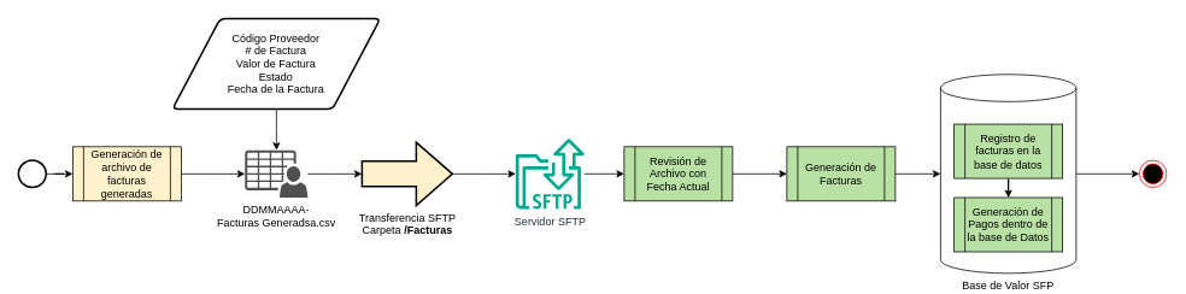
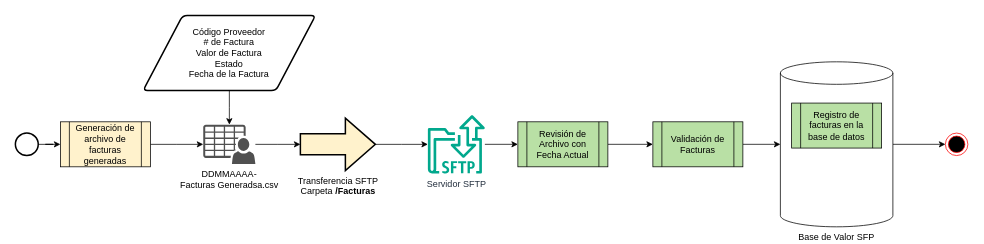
  <mxCell id="0" />
  <mxCell id="1" parent="0" />
  <mxCell id="2" style="edgeStyle=orthogonalEdgeStyle;rounded=0;orthogonalLoop=1;jettySize=auto;html=1;" parent="1" source="9" target="4" edge="1"><mxGeometry relative="1" as="geometry"><mxPoint x="360" y="190" as="sourcePoint" /></mxGeometry></mxCell>
  <mxCell id="3" style="edgeStyle=orthogonalEdgeStyle;rounded=0;orthogonalLoop=1;jettySize=auto;html=1;" parent="1" source="4" target="8" edge="1"><mxGeometry relative="1" as="geometry"><mxPoint x="550" y="190" as="targetPoint" /></mxGeometry></mxCell>
  <mxCell id="4" value="Transferencia SFTP&lt;div&gt;Carpeta &lt;b&gt;/Facturas&lt;/b&gt;&lt;/div&gt;" style="verticalLabelPosition=bottom;verticalAlign=top;html=1;strokeWidth=2;shape=mxgraph.arrows2.arrow;dy=0.6;dx=40;notch=0;fillColor=#FFF2CC;" parent="1" vertex="1"><mxGeometry x="400" y="156.75" width="100" height="70" as="geometry" /></mxCell>
  <mxCell id="5" style="edgeStyle=orthogonalEdgeStyle;rounded=0;orthogonalLoop=1;jettySize=auto;html=1;" parent="1" source="6" target="9" edge="1"><mxGeometry relative="1" as="geometry"><mxPoint x="310" y="160" as="targetPoint" /></mxGeometry></mxCell>
  <mxCell id="6" value="&lt;div&gt;Código Proveedor&lt;/div&gt;&lt;div&gt;# de Factura&lt;/div&gt;&lt;div&gt;&lt;span style=&quot;background-color: initial;&quot;&gt;Valor de Factura&lt;/span&gt;&lt;/div&gt;&lt;div&gt;&lt;span style=&quot;background-color: initial;&quot;&gt;Estado&lt;/span&gt;&lt;/div&gt;&lt;div&gt;&lt;span style=&quot;background-color: initial;&quot;&gt;Fecha de la Factura&lt;/span&gt;&lt;/div&gt;" style="shape=parallelogram;html=1;strokeWidth=2;perimeter=parallelogramPerimeter;whiteSpace=wrap;rounded=1;arcSize=12;size=0.23;" parent="1" vertex="1"><mxGeometry x="190.25" y="20" width="230" height="100" as="geometry" /></mxCell>
  <mxCell id="7" style="edgeStyle=orthogonalEdgeStyle;rounded=0;orthogonalLoop=1;jettySize=auto;html=1;" parent="1" source="8" target="11" edge="1"><mxGeometry relative="1" as="geometry"><Array as="points"><mxPoint x="690" y="189" /><mxPoint x="690" y="189" /></Array></mxGeometry></mxCell>
  <mxCell id="8" value="Servidor SFTP" style="sketch=0;outlineConnect=0;fontColor=#232F3E;gradientColor=none;fillColor=#01A88D;strokeColor=none;dashed=0;verticalLabelPosition=bottom;verticalAlign=top;align=center;html=1;fontSize=12;fontStyle=0;aspect=fixed;shape=mxgraph.aws4.transfer_for_sftp_resource;labelBackgroundColor=default;" parent="1" vertex="1"><mxGeometry x="570" y="152.75" width="76" height="78" as="geometry" /></mxCell>
  <mxCell id="9" value="DDMMAAAA-&lt;div&gt;Facturas Generadsa.csv&lt;/div&gt;" style="sketch=0;pointerEvents=1;shadow=0;dashed=0;html=1;strokeColor=none;fillColor=#505050;labelPosition=center;verticalLabelPosition=bottom;verticalAlign=top;outlineConnect=0;align=center;shape=mxgraph.office.users.csv_file;" parent="1" vertex="1"><mxGeometry x="270.5" y="165.5" width="69.5" height="52.5" as="geometry" /></mxCell>
  <mxCell id="10" style="edgeStyle=orthogonalEdgeStyle;rounded=0;orthogonalLoop=1;jettySize=auto;html=1;" parent="1" source="11" target="13" edge="1"><mxGeometry relative="1" as="geometry" /></mxCell>
  <mxCell id="11" value="Revisión de Archivo con Fecha Actual" style="shape=process;whiteSpace=wrap;html=1;backgroundOutline=1;fillColor=#B9E0A5;" parent="1" vertex="1"><mxGeometry x="690" y="161.75" width="120" height="60" as="geometry" /></mxCell>
  <mxCell id="12" style="edgeStyle=orthogonalEdgeStyle;rounded=0;orthogonalLoop=1;jettySize=auto;html=1;" parent="1" source="13" target="20" edge="1"><mxGeometry relative="1" as="geometry" /></mxCell>
- <mxCell id="13" value="Generación de Facturas" style="shape=process;whiteSpace=wrap;html=1;backgroundOutline=1;fillColor=#B9E0A5;" parent="1" vertex="1"><mxGeometry x="870" y="161.75" width="120" height="60" as="geometry" /></mxCell>
+ <mxCell id="13" value="Validación de Facturas" style="shape=process;whiteSpace=wrap;html=1;backgroundOutline=1;fillColor=#B9E0A5;" parent="1" vertex="1"><mxGeometry x="870" y="161.75" width="120" height="60" as="geometry" /></mxCell>
  <mxCell id="14" style="edgeStyle=orthogonalEdgeStyle;rounded=0;orthogonalLoop=1;jettySize=auto;html=1;" parent="1" source="15" target="9" edge="1"><mxGeometry relative="1" as="geometry" /></mxCell>
  <mxCell id="15" value="Generación de archivo de facturas generadas" style="shape=process;whiteSpace=wrap;html=1;backgroundOutline=1;fillColor=#FFF2CC;" parent="1" vertex="1"><mxGeometry x="80" y="161.75" width="120" height="60" as="geometry" /></mxCell>
  <mxCell id="16" style="edgeStyle=orthogonalEdgeStyle;rounded=0;orthogonalLoop=1;jettySize=auto;html=1;" parent="1" source="19" target="15" edge="1"><mxGeometry relative="1" as="geometry"><mxPoint x="30" y="189.485" as="sourcePoint" /></mxGeometry></mxCell>
  <mxCell id="17" value="" style="ellipse;html=1;shape=endState;fillColor=#000000;strokeColor=#ff0000;" parent="1" vertex="1"><mxGeometry x="1260" y="176.75" width="30" height="30" as="geometry" /></mxCell>
  <mxCell id="18" style="edgeStyle=orthogonalEdgeStyle;rounded=0;orthogonalLoop=1;jettySize=auto;html=1;" parent="1" source="20" target="17" edge="1"><mxGeometry relative="1" as="geometry" /></mxCell>
  <mxCell id="19" value="" style="strokeWidth=2;html=1;shape=mxgraph.flowchart.start_2;whiteSpace=wrap;" parent="1" vertex="1"><mxGeometry x="20" y="176.75" width="30.5" height="30" as="geometry" /></mxCell>
  <mxCell id="20" value="Base de Valor SFP" style="shape=cylinder3;whiteSpace=wrap;html=1;boundedLbl=1;backgroundOutline=1;size=15;labelPosition=center;verticalLabelPosition=bottom;align=center;verticalAlign=top;" parent="1" vertex="1"><mxGeometry x="1040" y="81.75" width="150" height="220" as="geometry" /></mxCell>
  <mxCell id="21" value="Registro de facturas en la base de datos" style="shape=process;whiteSpace=wrap;html=1;backgroundOutline=1;fillColor=#B9E0A5;" parent="1" vertex="1"><mxGeometry x="1055" y="136.75" width="120" height="60" as="geometry" /></mxCell>
- <mxCell id="22" value="Generación de Pagos dentro de la base de Datos" style="shape=process;whiteSpace=wrap;html=1;backgroundOutline=1;fillColor=#B9E0A5;" parent="1" vertex="1"><mxGeometry x="1055" y="218" width="120" height="60" as="geometry" /></mxCell>
- <mxCell id="23" style="edgeStyle=orthogonalEdgeStyle;rounded=0;orthogonalLoop=1;jettySize=auto;html=1;" parent="1" source="21" target="22" edge="1"><mxGeometry relative="1" as="geometry"><mxPoint x="770" y="241" as="sourcePoint" /><mxPoint x="1070" y="170.25" as="targetPoint" /></mxGeometry></mxCell>
